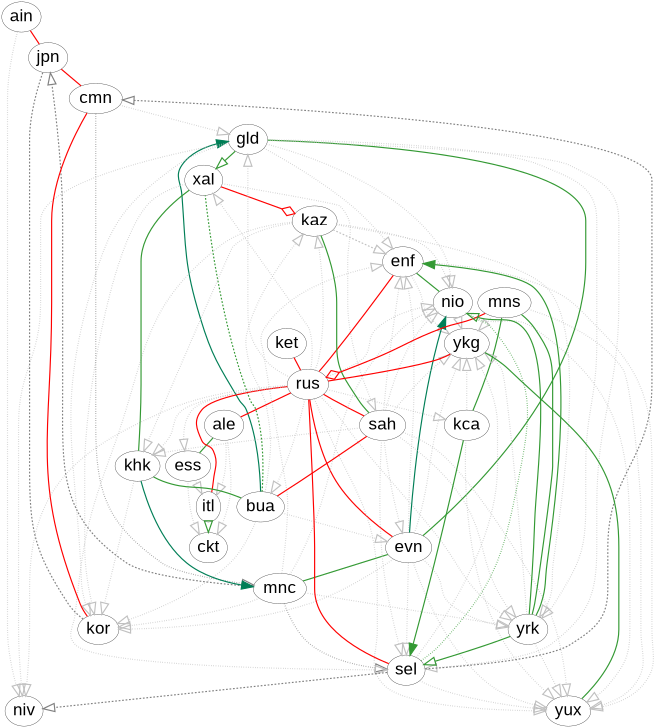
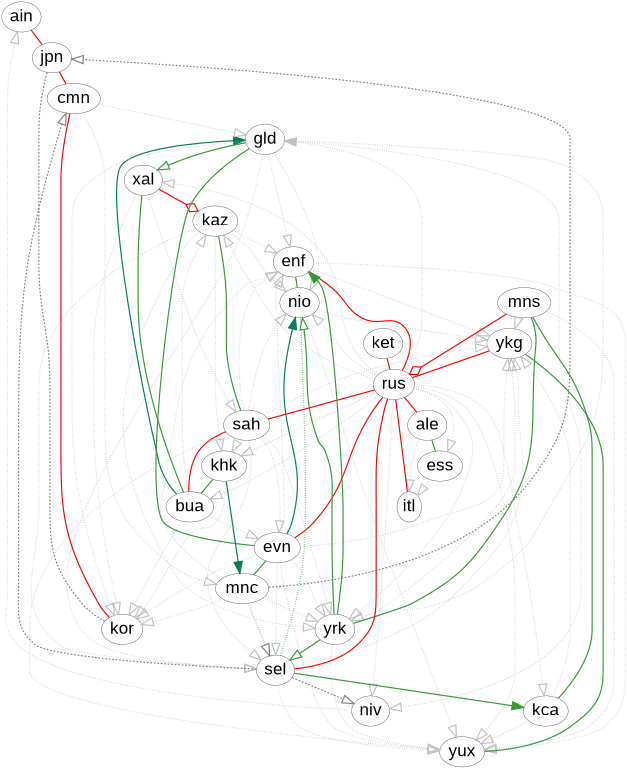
  digraph {
    splines=true
    node [fontcolor=black fontname=Arial fontsize=60]
    edge [color="#c0c0c0ff" penwidth=4 arrowhead=onormal arrowsize=4 style=dotted]
    ain [height=0.05 width=0.1]
    jpn [height=0.05 width=0.1]
    ale [height=0.05 width=0.1]
    ess [height=0.05 width=0.1]
    bua [height=0.05 width=0.1]
    xal [height=0.05 width=0.1]
    cmn [height=0.05 width=0.1]
    enf [height=0.05 width=0.1]
    nio [height=0.05 width=0.1]
    rus [height=0.05 width=0.1]
    evn [height=0.05 width=0.1]
    gld [height=0.05 width=0.1]
    mnc [height=0.05 width=0.1]
    itl [height=0.05 width=0.1]
    kaz [height=0.05 width=0.1]
    sah [height=0.05 width=0.1]
    kca [height=0.05 width=0.1]
    ket [height=0.05 width=0.1]
    khk [height=0.05 width=0.1]
    kor [height=0.05 width=0.1]
    mns [height=0.05 width=0.1]
    yrk [height=0.05 width=0.1]
    sel [height=0.05 width=0.1]
    ykg [height=0.05 width=0.1]
    yux [height=0.05 width=0.1]
-   ckt [height=0.05 width=0.1]
    niv [height=0.05 width=0.1]
    subgraph sub_1 {
    }
    subgraph sub_2 {
      ain
      jpn
      ale
      ess
      bua
      xal
      cmn
      enf
      nio
      rus
      evn
      gld
      mnc
      itl
      kaz
      sah
      kca
      ket
      khk
      kor
      mns
      yrk
      sel
      ykg
      yux
    }
    subgraph sub_3 {
      ain
      jpn
      ale
      ess
      bua
      xal
      cmn
      enf
      nio
      rus
      evn
      gld
      mnc
      itl
      kaz
      sah
      kca
      khk
      kor
      mns
      yrk
      sel
      ykg
      yux
-     ckt
      niv
    }
    subgraph sub_4 {
    }
    ain -> jpn [color="#ff0000ff" dir=none arrowhead="" arrowsize="" style=""]
    jpn -> cmn [color="#ff0000ff" dir=none arrowhead="" arrowsize="" style=""]
    ale -> ess [color="#339933ff" dir=none arrowhead="" arrowsize="" style=""]
    ale -> itl
-   ale -> ckt
    ess -> itl
-   ess -> ckt
-   bua -> xal [color="#339933ff" dir=none style=dashed arrowhead="" arrowsize=""]
+   bua -> xal [color="#339933ff" dir=none arrowhead="" arrowsize="" style=""]
    bua -> evn
    bua -> gld [color="#007e56ff" arrowhead="" style=""]
    bua -> kaz
    bua -> kor
    xal -> kaz [arrowhead=odiamond color="#ff0000ff" style=""]
    xal -> sah
    xal -> kor
    cmn -> gld
-   cmn -> mnc [color="#808080ff"]
+   cmn -> mnc
    enf -> nio [color="#339933ff" dir=none arrowhead="" arrowsize="" style=""]
    enf -> rus [color="#ff0000ff" dir=none arrowhead="" arrowsize="" style=""]
    enf -> ykg
    enf -> yux
    nio -> ykg
    nio -> yux
    rus -> ale [color="#ff0000ff" dir=none arrowhead="" arrowsize="" style=""]
    rus -> ess
    rus -> bua
    rus -> xal
    rus -> nio
    rus -> evn [color="#ff0000ff" dir=none arrowhead="" arrowsize="" style=""]
-   rus -> gld
+   rus -> gld [arrowhead=normal]
    rus -> itl [color="#ff0000ff" dir=none arrowhead="" arrowsize="" style=""]
    rus -> kaz
    rus -> sah [color="#ff0000ff" dir=none arrowhead="" arrowsize="" style=""]
    rus -> kca
    rus -> khk
    rus -> yrk
    rus -> yux
    rus -> niv
    evn -> enf
    evn -> nio [color="#007e56ff" arrowhead="" style=""]
    evn -> gld [color="#339933ff" dir=none arrowhead="" arrowsize="" style=""]
    evn -> mnc [color="#339933ff" dir=none arrowhead="" arrowsize="" style=""]
    evn -> kor
    evn -> yrk
    evn -> sel
    evn -> ykg
    evn -> yux
    gld -> xal [color="#339933ff" style=""]
    gld -> enf
    gld -> nio
    gld -> kor
    gld -> yrk
    gld -> sel
    gld -> niv
    mnc -> jpn [color="#808080ff" style=dashed]
    mnc -> enf
-   mnc -> nio
    mnc -> kor
    mnc -> yrk
    mnc -> sel [color="#808080ff"]
-   itl -> ckt [color="#339933ff" style=""]
-   kaz -> enf [style=dashed]
+   kaz -> enf
    kaz -> nio
    kaz -> sah [color="#339933ff" dir=none arrowhead="" arrowsize="" style=""]
    kaz -> khk
    kaz -> yrk
    kaz -> sel
    sah -> bua [color="#ff0000ff" dir=none arrowhead="" arrowsize="" style=""]
    sah -> enf
    sah -> nio
    sah -> evn
    sah -> khk
    sah -> yrk
    sah -> sel
    sah -> ykg
    sah -> yux
-   kca -> sel [color="#339933ff" arrowhead="" style=""]
+   sel -> kca [color="#339933ff" arrowhead="" style=""]
    kca -> ykg
    kca -> yux
    ket -> rus [color="#ff0000ff" dir=none arrowhead="" arrowsize="" style=""]
    khk -> bua [color="#339933ff" dir=none arrowhead="" arrowsize="" style=""]
-   khk -> xal [color="#339933ff" dir=none arrowhead="" arrowsize="" style=""]
    khk -> mnc [color="#007e56ff" arrowhead="" style=""]
    khk -> kor
    kor -> jpn [color="#808080ff" dir=none style=dashed arrowhead="" arrowsize=""]
    kor -> cmn [color="#ff0000ff" dir=none arrowhead="" arrowsize="" style=""]
    mns -> rus [arrowhead=odiamond color="#ff0000ff" style=""]
    mns -> kca [color="#339933ff" dir=none arrowhead="" arrowsize="" style=""]
    mns -> yrk [color="#339933ff" dir=none arrowhead="" arrowsize="" style=""]
    mns -> ykg
    mns -> yux
    yrk -> enf [color="#339933ff" arrowhead="" style=""]
    yrk -> nio [color="#339933ff" style=""]
    yrk -> sel [color="#339933ff" style=""]
    yrk -> ykg
    yrk -> yux
    sel -> cmn [color="#808080ff" style=dashed]
    sel -> nio [color="#339933ff" dir=none arrowhead="" arrowsize=""]
    sel -> rus [color="#ff0000ff" dir=none arrowhead="" arrowsize="" style=""]
    sel -> ykg
    sel -> yux
    sel -> niv [color="#808080ff" style=dashed]
    ykg -> rus [color="#ff0000ff" dir=none arrowhead="" arrowsize="" style=""]
    ykg -> yux [color="#339933ff" dir=none arrowhead="" arrowsize="" style=""]
-   ain -> niv
+   niv -> ain
  }
